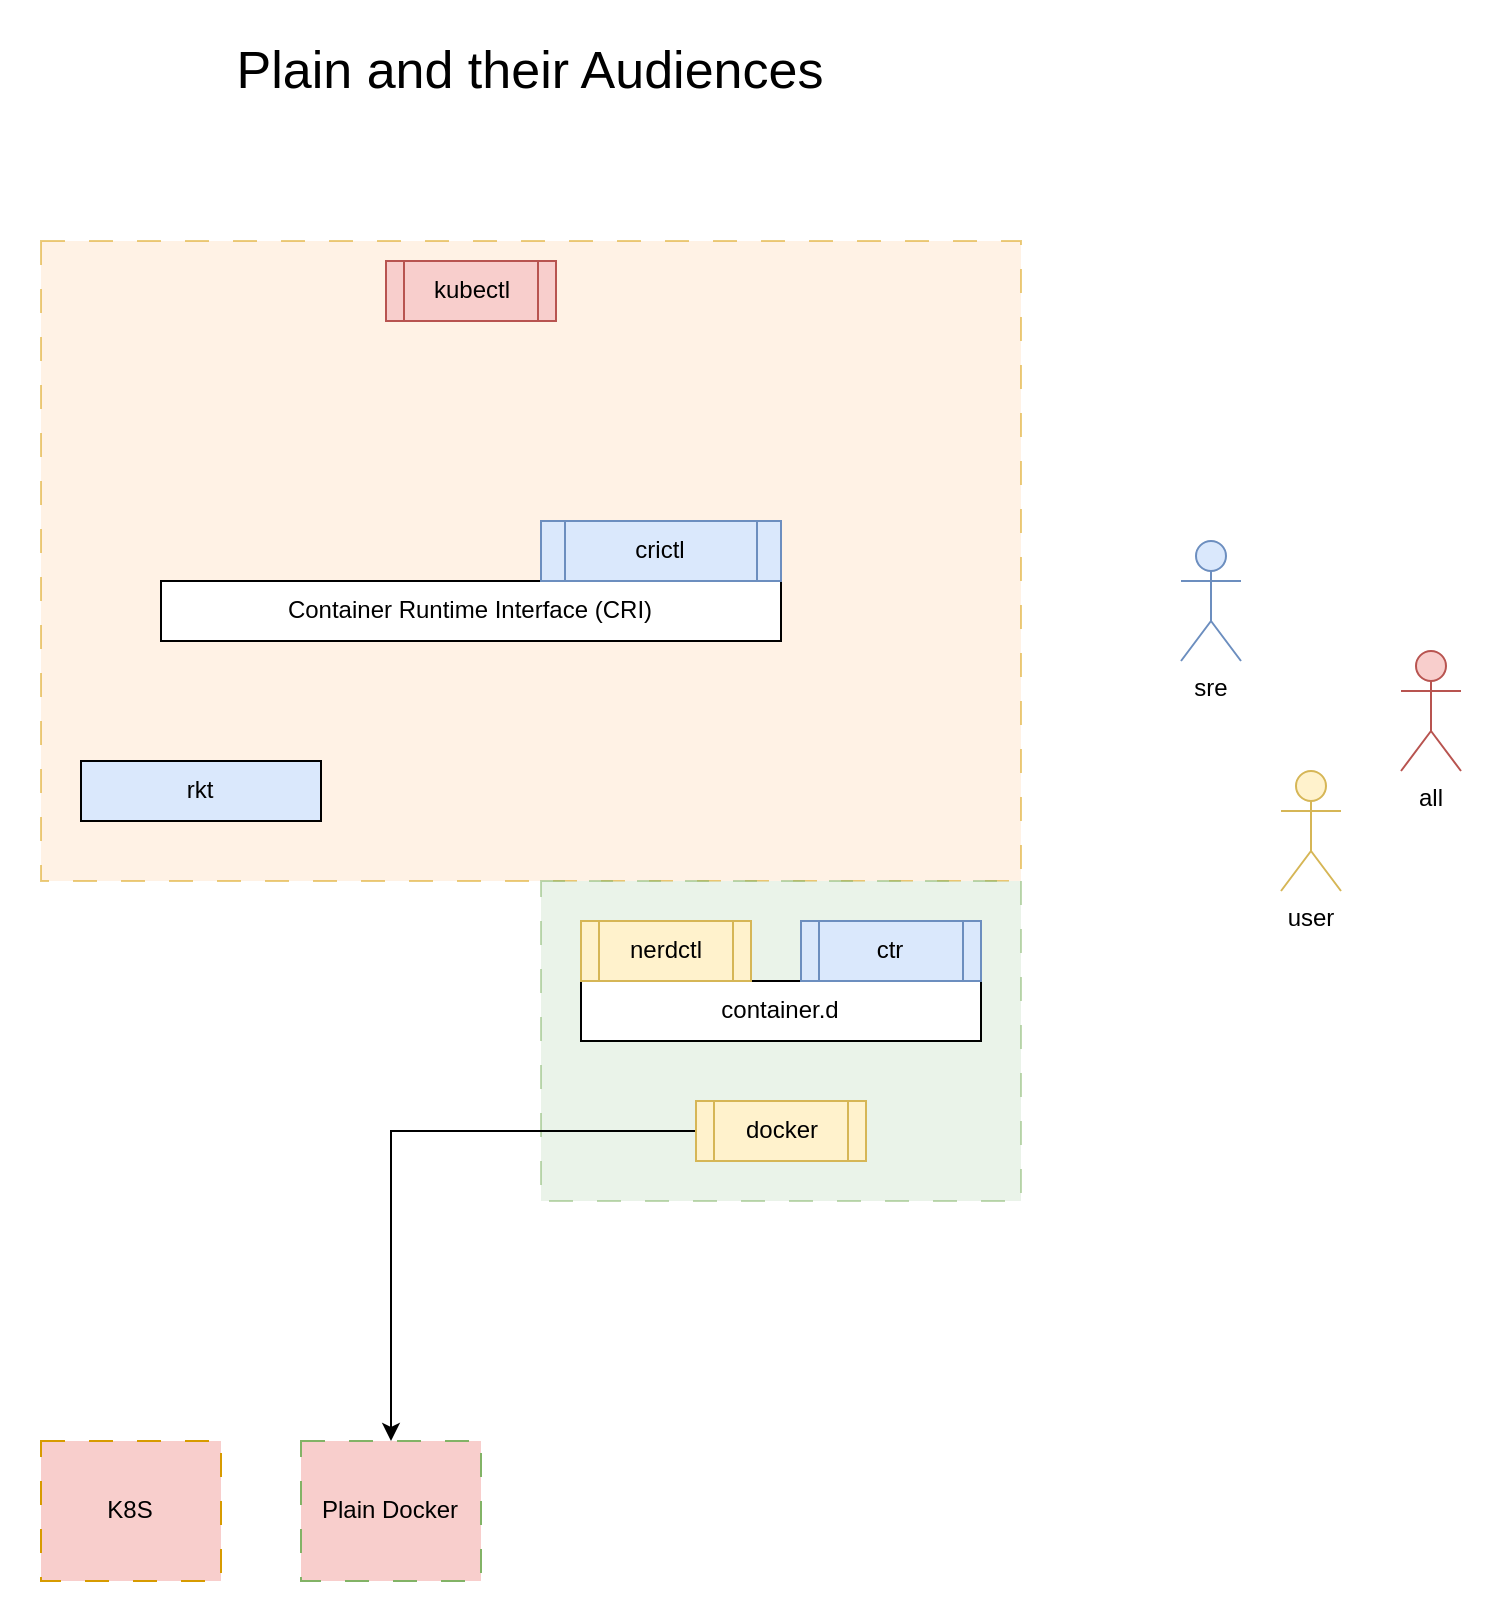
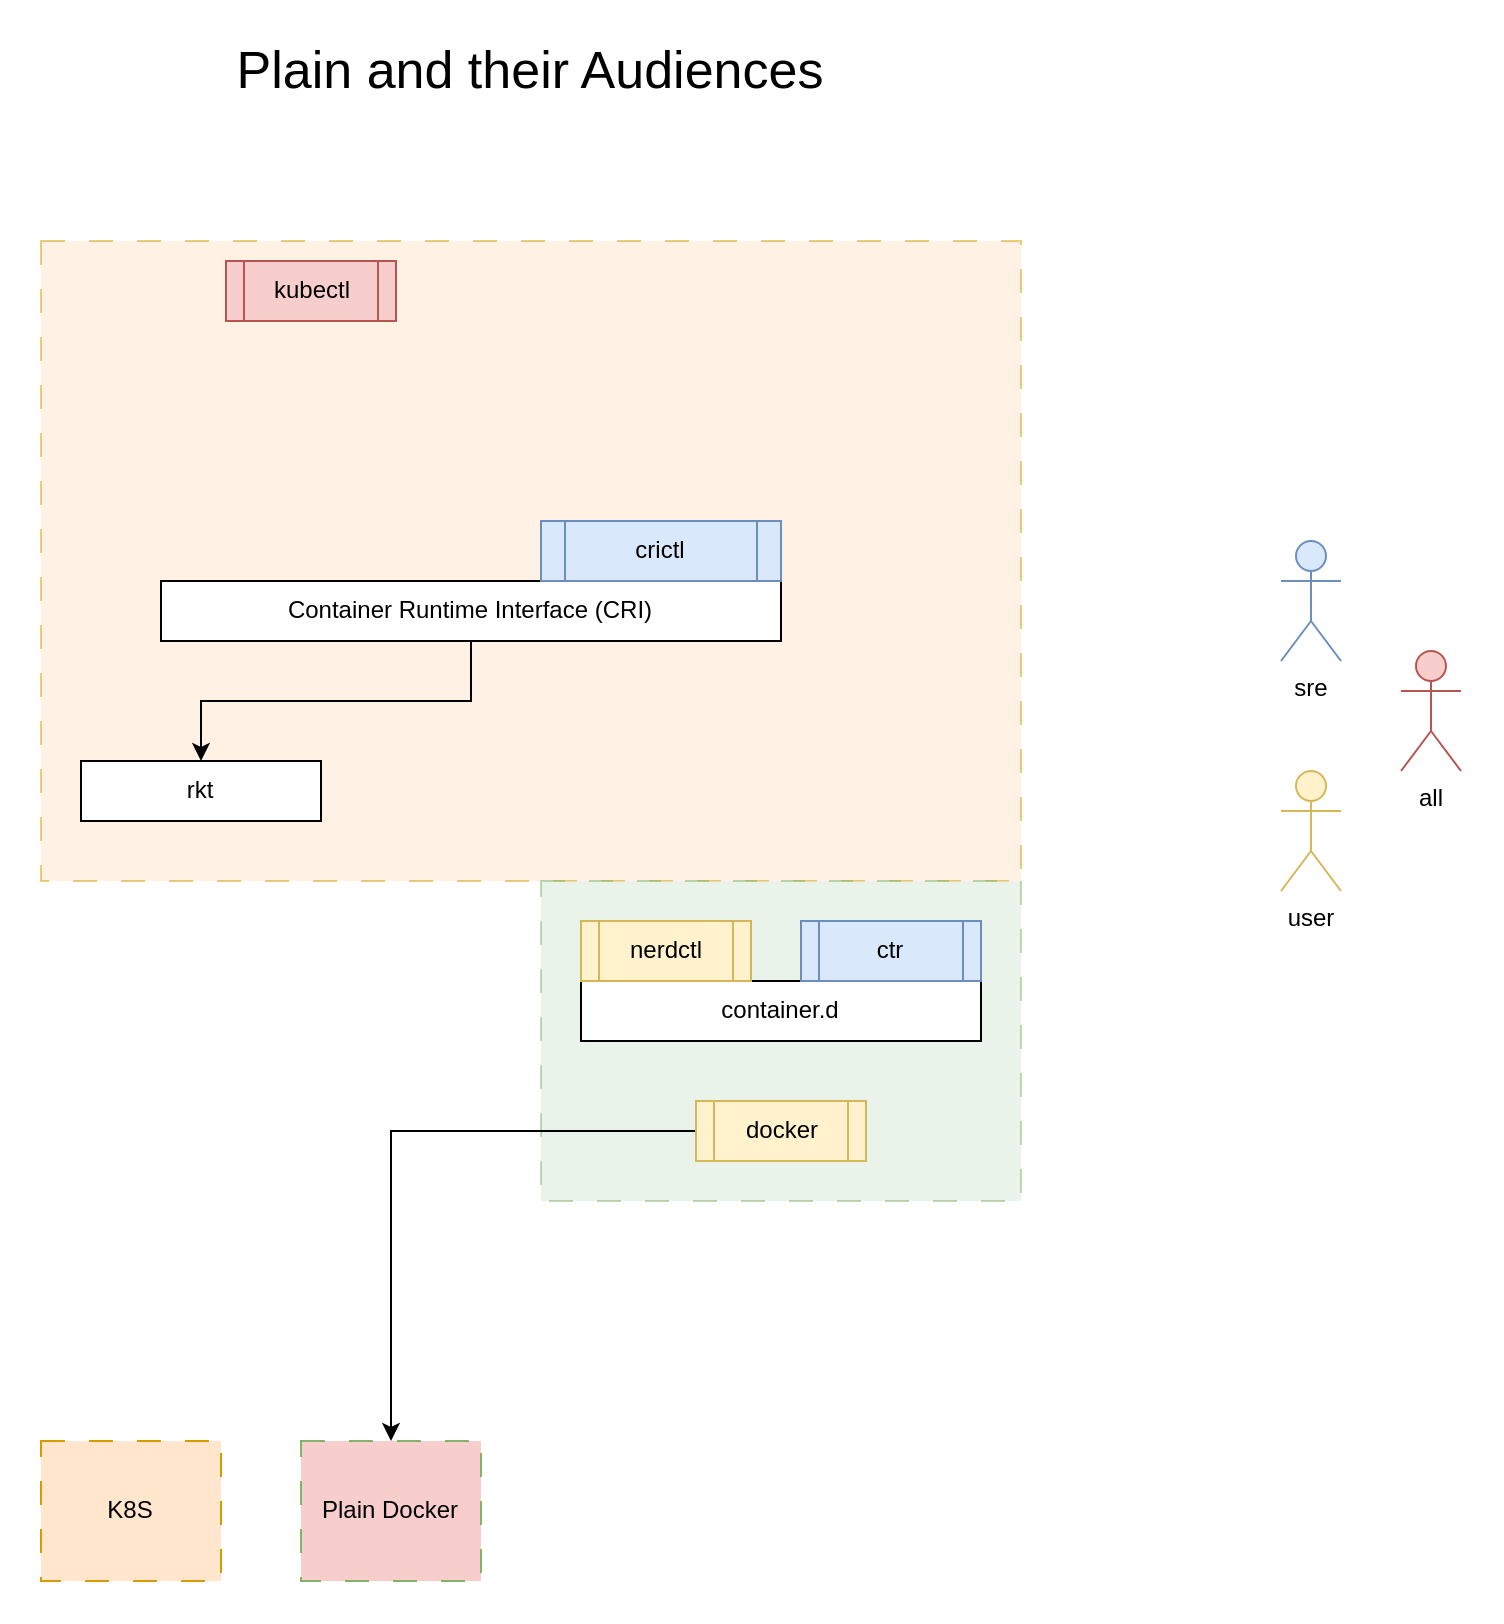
  <mxCell id="0" />
  <mxCell id="1" parent="0" />
  <mxCell id="2" value="" style="rounded=0;whiteSpace=wrap;html=1;dashed=1;dashPattern=12 12;fillColor=#ffe6cc;strokeColor=#d79b00;opacity=50;" vertex="1" parent="1"><mxGeometry x="20" y="120" width="490" height="320" as="geometry" /></mxCell>
  <mxCell id="3" value="" style="rounded=0;whiteSpace=wrap;html=1;dashed=1;dashPattern=12 12;fillColor=#d5e8d4;strokeColor=#82b366;gradientColor=none;opacity=50;" vertex="1" parent="1"><mxGeometry x="270" y="440" width="240" height="160" as="geometry" /></mxCell>
+ <mxCell id="4" style="edgeStyle=orthogonalEdgeStyle;rounded=0;orthogonalLoop=1;jettySize=auto;html=1;entryX=0.5;entryY=0;entryDx=0;entryDy=0;" edge="1" parent="1" source="5" target="8"><mxGeometry relative="1" as="geometry" /></mxCell>
  <mxCell id="5" value="Container Runtime Interface (CRI)" style="rounded=0;whiteSpace=wrap;html=1;" vertex="1" parent="1"><mxGeometry x="80" y="290" width="310" height="30" as="geometry" /></mxCell>
- <mxCell id="6" value="sre" style="shape=umlActor;verticalLabelPosition=bottom;verticalAlign=top;html=1;outlineConnect=0;fillColor=#dae8fc;strokeColor=#6c8ebf;" vertex="1" parent="1"><mxGeometry x="590" y="270" width="30" height="60" as="geometry" /></mxCell>
+ <mxCell id="6" value="sre" style="shape=umlActor;verticalLabelPosition=bottom;verticalAlign=top;html=1;outlineConnect=0;fillColor=#dae8fc;strokeColor=#6c8ebf;" vertex="1" parent="1"><mxGeometry x="640" y="270" width="30" height="60" as="geometry" /></mxCell>
  <mxCell id="7" value="crictl" style="shape=process;whiteSpace=wrap;html=1;backgroundOutline=1;fillColor=#dae8fc;strokeColor=#6c8ebf;" vertex="1" parent="1"><mxGeometry x="270" y="260" width="120" height="30" as="geometry" /></mxCell>
- <mxCell id="8" value="rkt" style="rounded=0;whiteSpace=wrap;html=1;fillColor=#dae8fc;" vertex="1" parent="1"><mxGeometry x="40" y="380" width="120" height="30" as="geometry" /></mxCell>
+ <mxCell id="8" value="rkt" style="rounded=0;whiteSpace=wrap;html=1;" vertex="1" parent="1"><mxGeometry x="40" y="380" width="120" height="30" as="geometry" /></mxCell>
  <mxCell id="9" value="container.d" style="rounded=0;whiteSpace=wrap;html=1;" vertex="1" parent="1"><mxGeometry x="290" y="490" width="200" height="30" as="geometry" /></mxCell>
  <mxCell id="10" value="ctr" style="shape=process;whiteSpace=wrap;html=1;backgroundOutline=1;fillColor=#dae8fc;strokeColor=#6c8ebf;" vertex="1" parent="1"><mxGeometry x="400" y="460" width="90" height="30" as="geometry" /></mxCell>
  <mxCell id="11" value="nerdctl" style="shape=process;whiteSpace=wrap;html=1;backgroundOutline=1;fillColor=#fff2cc;strokeColor=#d6b656;" vertex="1" parent="1"><mxGeometry x="290" y="460" width="85" height="30" as="geometry" /></mxCell>
- <mxCell id="12" value="K8S" style="rounded=0;whiteSpace=wrap;html=1;dashed=1;dashPattern=12 12;fillColor=#f8cecc;strokeColor=#d79b00;" vertex="1" parent="1"><mxGeometry x="20" y="720" width="90" height="70" as="geometry" /></mxCell>
+ <mxCell id="12" value="K8S" style="rounded=0;whiteSpace=wrap;html=1;dashed=1;dashPattern=12 12;fillColor=#ffe6cc;strokeColor=#d79b00;" vertex="1" parent="1"><mxGeometry x="20" y="720" width="90" height="70" as="geometry" /></mxCell>
  <mxCell id="13" value="Plain Docker" style="rounded=0;whiteSpace=wrap;html=1;dashed=1;dashPattern=12 12;fillColor=#f8cecc;strokeColor=#82b366;" vertex="1" parent="1"><mxGeometry x="150" y="720" width="90" height="70" as="geometry" /></mxCell>
  <mxCell id="14" style="edgeStyle=orthogonalEdgeStyle;rounded=0;orthogonalLoop=1;jettySize=auto;html=1;" edge="1" parent="1" source="15" target="13"><mxGeometry relative="1" as="geometry" /></mxCell>
  <mxCell id="15" value="docker" style="shape=process;whiteSpace=wrap;html=1;backgroundOutline=1;fillColor=#fff2cc;strokeColor=#d6b656;" vertex="1" parent="1"><mxGeometry x="347.5" y="550" width="85" height="30" as="geometry" /></mxCell>
  <mxCell id="16" value="user" style="shape=umlActor;verticalLabelPosition=bottom;verticalAlign=top;html=1;outlineConnect=0;fillColor=#fff2cc;strokeColor=#d6b656;" vertex="1" parent="1"><mxGeometry x="640" y="385" width="30" height="60" as="geometry" /></mxCell>
  <mxCell id="17" value="Plain and their Audiences" style="text;html=1;align=center;verticalAlign=middle;whiteSpace=wrap;rounded=0;fontSize=26;" vertex="1" parent="1"><mxGeometry x="100" y="20" width="330" height="30" as="geometry" /></mxCell>
- <mxCell id="18" value="kubectl" style="shape=process;whiteSpace=wrap;html=1;backgroundOutline=1;fillColor=#f8cecc;strokeColor=#b85450;" vertex="1" parent="1"><mxGeometry x="192.5" y="130" width="85" height="30" as="geometry" /></mxCell>
+ <mxCell id="18" value="kubectl" style="shape=process;whiteSpace=wrap;html=1;backgroundOutline=1;fillColor=#f8cecc;strokeColor=#b85450;" vertex="1" parent="1"><mxGeometry x="112.5" y="130" width="85" height="30" as="geometry" /></mxCell>
  <mxCell id="19" value="all" style="shape=umlActor;verticalLabelPosition=bottom;verticalAlign=top;html=1;outlineConnect=0;fillColor=#f8cecc;strokeColor=#b85450;" vertex="1" parent="1"><mxGeometry x="700" y="325" width="30" height="60" as="geometry" /></mxCell>
